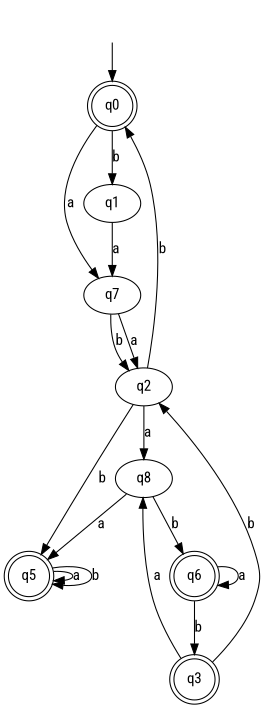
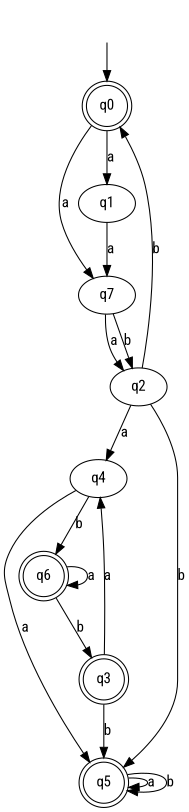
  digraph {
    fontname="Roboto Condensed"
    node [fontname="Roboto Condensed"]
    edge [fontname="Roboto Condensed"]
    start [style=invis]
    q0 [shape=doublecircle]
    q7
    q1
    q2
-   q4 [label=q8]
+   q4
    q5 [shape=doublecircle]
    q6 [shape=doublecircle]
    q3 [shape=doublecircle]
    start -> q0
    q0 -> q7 [label=a]
-   q0 -> q1 [label=b]
+   q0 -> q1 [label=a]
    q7 -> q2 [label=a]
    q7 -> q2 [label=b]
    q1 -> q7 [label=a]
    q2 -> q0 [label=b]
    q2 -> q4 [label=a]
    q2 -> q5 [label=b]
    q4 -> q5 [label=a]
    q4 -> q6 [label=b]
    q5 -> q5 [label=a]
    q5 -> q5 [label=b]
    q6 -> q6 [label=a]
    q6 -> q3 [label=b]
    q3 -> q4 [label=a]
-   q3 -> q2 [label=b]
+   q3 -> q5 [label=b]
  }
